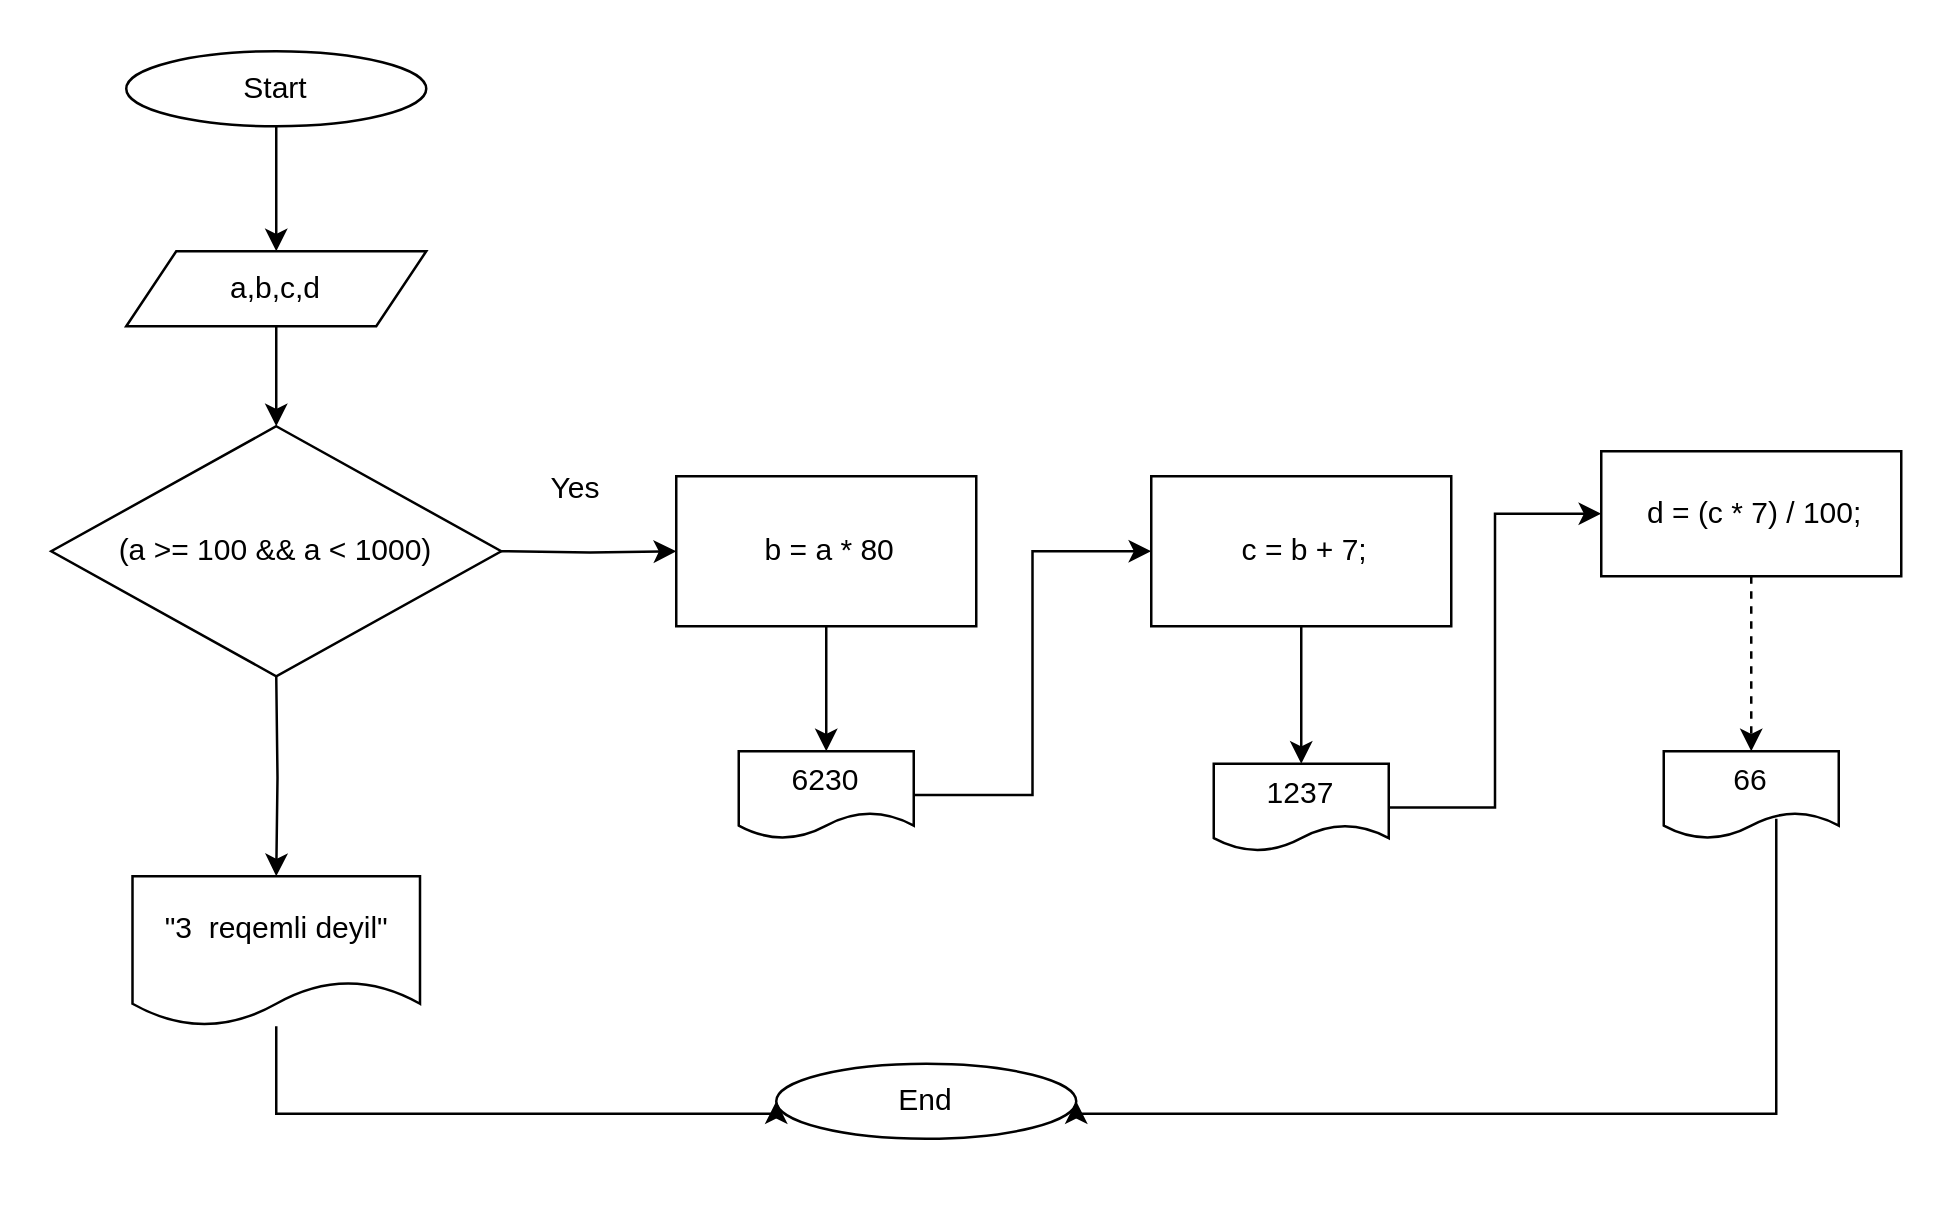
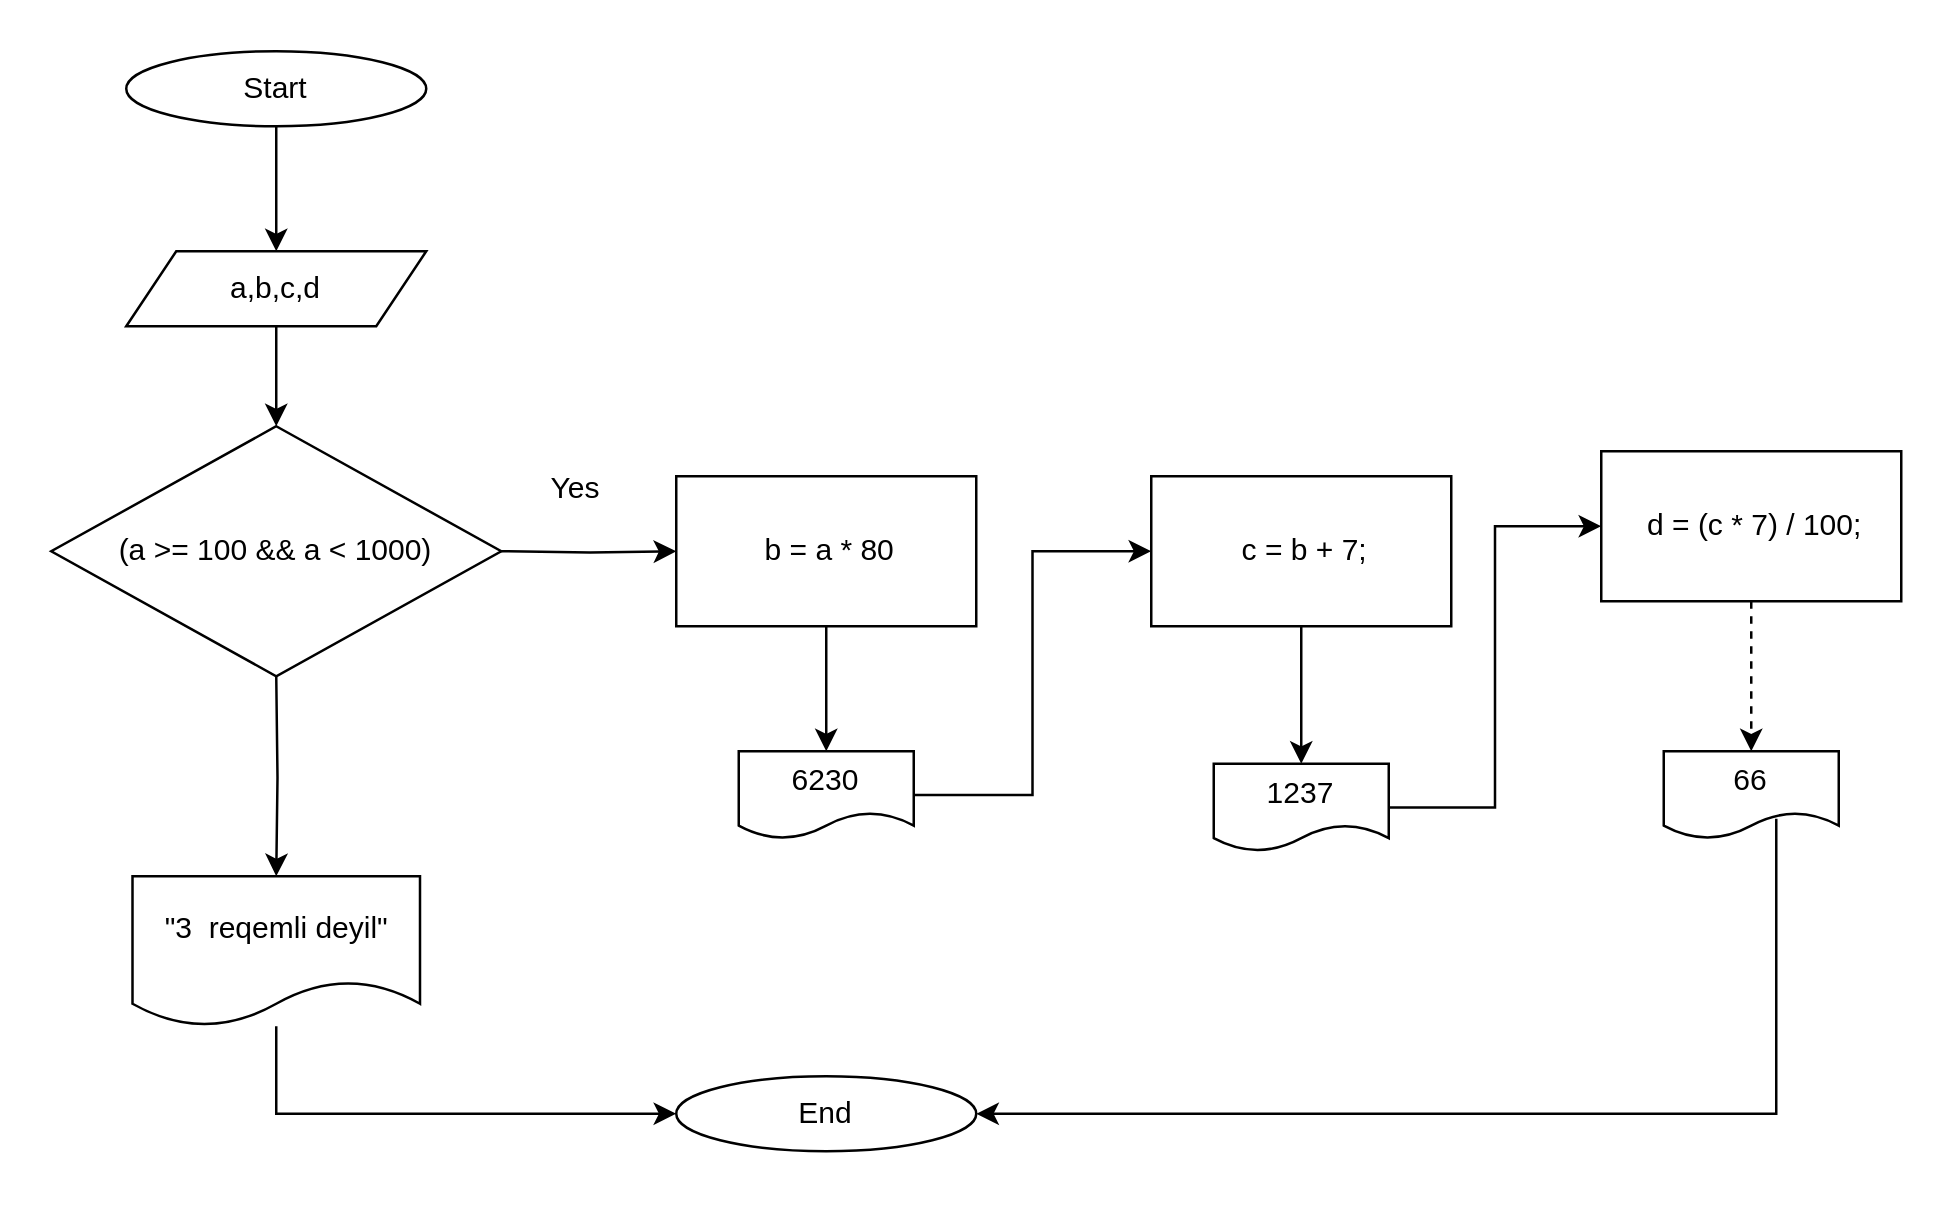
  <mxCell id="0" />
  <mxCell id="1" parent="0" />
  <mxCell id="2" style="edgeStyle=orthogonalEdgeStyle;rounded=0;orthogonalLoop=1;jettySize=auto;html=1;exitX=0.5;exitY=1;exitDx=0;exitDy=0;entryX=0.5;entryY=0;entryDx=0;entryDy=0;" edge="1" parent="1" source="3" target="6"><mxGeometry relative="1" as="geometry" /></mxCell>
  <mxCell id="3" value="Start" style="ellipse;whiteSpace=wrap;html=1;" vertex="1" parent="1"><mxGeometry x="50" width="120" height="30" as="geometry" y="20" /></mxCell>
- <mxCell id="4" value="End" style="ellipse;whiteSpace=wrap;html=1;" vertex="1" parent="1"><mxGeometry x="310" y="425" width="120" height="30" as="geometry" /></mxCell>
+ <mxCell id="4" value="End" style="ellipse;whiteSpace=wrap;html=1;" vertex="1" parent="1"><mxGeometry x="270" y="430" width="120" height="30" as="geometry" /></mxCell>
  <mxCell id="5" style="edgeStyle=orthogonalEdgeStyle;rounded=0;orthogonalLoop=1;jettySize=auto;html=1;exitX=0.5;exitY=1;exitDx=0;exitDy=0;entryX=0.5;entryY=0;entryDx=0;entryDy=0;" edge="1" parent="1" source="6"><mxGeometry relative="1" as="geometry"><mxPoint x="110" y="170" as="targetPoint" /></mxGeometry></mxCell>
  <mxCell id="6" value="a,b,c,d" style="shape=parallelogram;perimeter=parallelogramPerimeter;whiteSpace=wrap;html=1;fixedSize=1;" vertex="1" parent="1"><mxGeometry x="50" y="100" width="120" height="30" as="geometry" /></mxCell>
  <mxCell id="7" style="edgeStyle=orthogonalEdgeStyle;rounded=0;orthogonalLoop=1;jettySize=auto;html=1;exitX=1;exitY=0.5;exitDx=0;exitDy=0;entryX=0;entryY=0.5;entryDx=0;entryDy=0;" edge="1" parent="1" target="10"><mxGeometry relative="1" as="geometry"><mxPoint x="200" y="220" as="sourcePoint" /></mxGeometry></mxCell>
  <mxCell id="8" style="edgeStyle=orthogonalEdgeStyle;rounded=0;orthogonalLoop=1;jettySize=auto;html=1;" edge="1" parent="1" target="20"><mxGeometry relative="1" as="geometry"><mxPoint x="110" y="270" as="sourcePoint" /></mxGeometry></mxCell>
  <mxCell id="9" style="edgeStyle=orthogonalEdgeStyle;rounded=0;orthogonalLoop=1;jettySize=auto;html=1;exitX=0.5;exitY=1;exitDx=0;exitDy=0;entryX=0.5;entryY=0;entryDx=0;entryDy=0;" edge="1" parent="1" source="10" target="15"><mxGeometry relative="1" as="geometry" /></mxCell>
  <mxCell id="10" value="&amp;nbsp;b = a * 80" style="rounded=0;whiteSpace=wrap;html=1;" vertex="1" parent="1"><mxGeometry x="270" y="190" width="120" height="60" as="geometry" /></mxCell>
  <mxCell id="11" style="edgeStyle=orthogonalEdgeStyle;rounded=0;orthogonalLoop=1;jettySize=auto;html=1;" edge="1" parent="1" source="12" target="18"><mxGeometry relative="1" as="geometry" /></mxCell>
  <mxCell id="12" value="&amp;nbsp;c = b + 7;" style="rounded=0;whiteSpace=wrap;html=1;" vertex="1" parent="1"><mxGeometry x="460" y="190" width="120" height="60" as="geometry" /></mxCell>
  <mxCell id="13" value="Yes" style="text;html=1;strokeColor=none;fillColor=none;align=center;verticalAlign=middle;whiteSpace=wrap;rounded=0;" vertex="1" parent="1"><mxGeometry x="200" y="180" width="60" height="30" as="geometry" /></mxCell>
  <mxCell id="14" style="edgeStyle=orthogonalEdgeStyle;rounded=0;orthogonalLoop=1;jettySize=auto;html=1;entryX=0;entryY=0.5;entryDx=0;entryDy=0;" edge="1" parent="1" source="15" target="12"><mxGeometry relative="1" as="geometry" /></mxCell>
  <mxCell id="15" value="6230" style="shape=document;whiteSpace=wrap;html=1;boundedLbl=1;" vertex="1" parent="1"><mxGeometry x="295" y="300" width="70" height="35" as="geometry" /></mxCell>
  <mxCell id="16" style="edgeStyle=orthogonalEdgeStyle;rounded=0;orthogonalLoop=1;jettySize=auto;html=1;entryX=1;entryY=0.5;entryDx=0;entryDy=0;exitX=0.643;exitY=0.771;exitDx=0;exitDy=0;exitPerimeter=0;" edge="1" parent="1" source="24" target="4"><mxGeometry relative="1" as="geometry"><Array as="points"><mxPoint x="710" y="445" /></Array></mxGeometry></mxCell>
  <mxCell id="17" style="edgeStyle=orthogonalEdgeStyle;rounded=0;orthogonalLoop=1;jettySize=auto;html=1;entryX=0;entryY=0.5;entryDx=0;entryDy=0;" edge="1" parent="1" source="18" target="23"><mxGeometry relative="1" as="geometry" /></mxCell>
  <mxCell id="18" value="1237" style="shape=document;whiteSpace=wrap;html=1;boundedLbl=1;" vertex="1" parent="1"><mxGeometry x="485" y="305" width="70" height="35" as="geometry" /></mxCell>
  <mxCell id="19" style="edgeStyle=orthogonalEdgeStyle;rounded=0;orthogonalLoop=1;jettySize=auto;html=1;entryX=0;entryY=0.5;entryDx=0;entryDy=0;" edge="1" parent="1" source="20" target="4"><mxGeometry relative="1" as="geometry"><Array as="points"><mxPoint x="110" y="445" /></Array></mxGeometry></mxCell>
  <mxCell id="20" value="&quot;3&amp;nbsp; reqemli deyil&quot;" style="shape=document;whiteSpace=wrap;html=1;boundedLbl=1;" vertex="1" parent="1"><mxGeometry x="52.5" y="350" width="115" height="60" as="geometry" /></mxCell>
  <mxCell id="21" value="(a &amp;gt;= 100 &amp;amp;&amp;amp; a &amp;lt; 1000)" style="rhombus;whiteSpace=wrap;html=1;" vertex="1" parent="1"><mxGeometry x="20" y="170" width="180" height="100" as="geometry" /></mxCell>
  <mxCell id="22" style="edgeStyle=orthogonalEdgeStyle;rounded=0;orthogonalLoop=1;jettySize=auto;html=1;entryX=0.5;entryY=0;entryDx=0;entryDy=0;dashed=1;" edge="1" parent="1" source="23" target="24"><mxGeometry relative="1" as="geometry" /></mxCell>
- <mxCell id="23" value="&amp;nbsp;d = (c * 7) / 100;" style="rounded=0;whiteSpace=wrap;html=1;" vertex="1" parent="1"><mxGeometry x="640" y="180" width="120" height="50" as="geometry" /></mxCell>
+ <mxCell id="23" value="&amp;nbsp;d = (c * 7) / 100;" style="rounded=0;whiteSpace=wrap;html=1;" vertex="1" parent="1"><mxGeometry x="640" y="180" width="120" height="60" as="geometry" /></mxCell>
  <mxCell id="24" value="66" style="shape=document;whiteSpace=wrap;html=1;boundedLbl=1;" vertex="1" parent="1"><mxGeometry x="665" y="300" width="70" height="35" as="geometry" /></mxCell>
